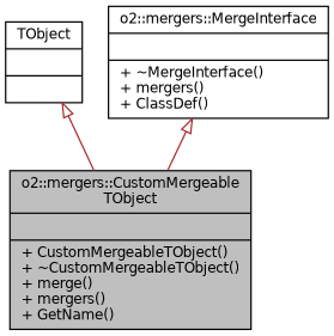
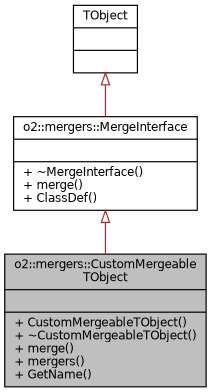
  digraph {
    node [color=black fontname=Helvetica fontsize=10 shape=record]
    edge [arrowtail=onormal color=brown dir=back fontname=Helvetica fontsize=10 labelfontname=Helvetica labelfontsize=10 style=solid]
    n1 [fillcolor=grey75 fontcolor=black height=0.2 label="{o2::mergers::CustomMergeable\lTObject\n||+ CustomMergeableTObject()\l+ ~CustomMergeableTObject()\l+ merge()\l+ mergers()\l+ GetName()\l}" style=filled width=0.4]
    n2 [height=0.2 label="{TObject\n||}" width=0.4]
-   n3 [height=0.2 label="{o2::mergers::MergeInterface\n||+ ~MergeInterface()\l+ mergers()\l+ ClassDef()\l}" width=0.4]
-   n2 -> n1
+   n3 [height=0.2 label="{o2::mergers::MergeInterface\n||+ ~MergeInterface()\l+ merge()\l+ ClassDef()\l}" width=0.4]
+   n2 -> n3
    n3 -> n1
  }
